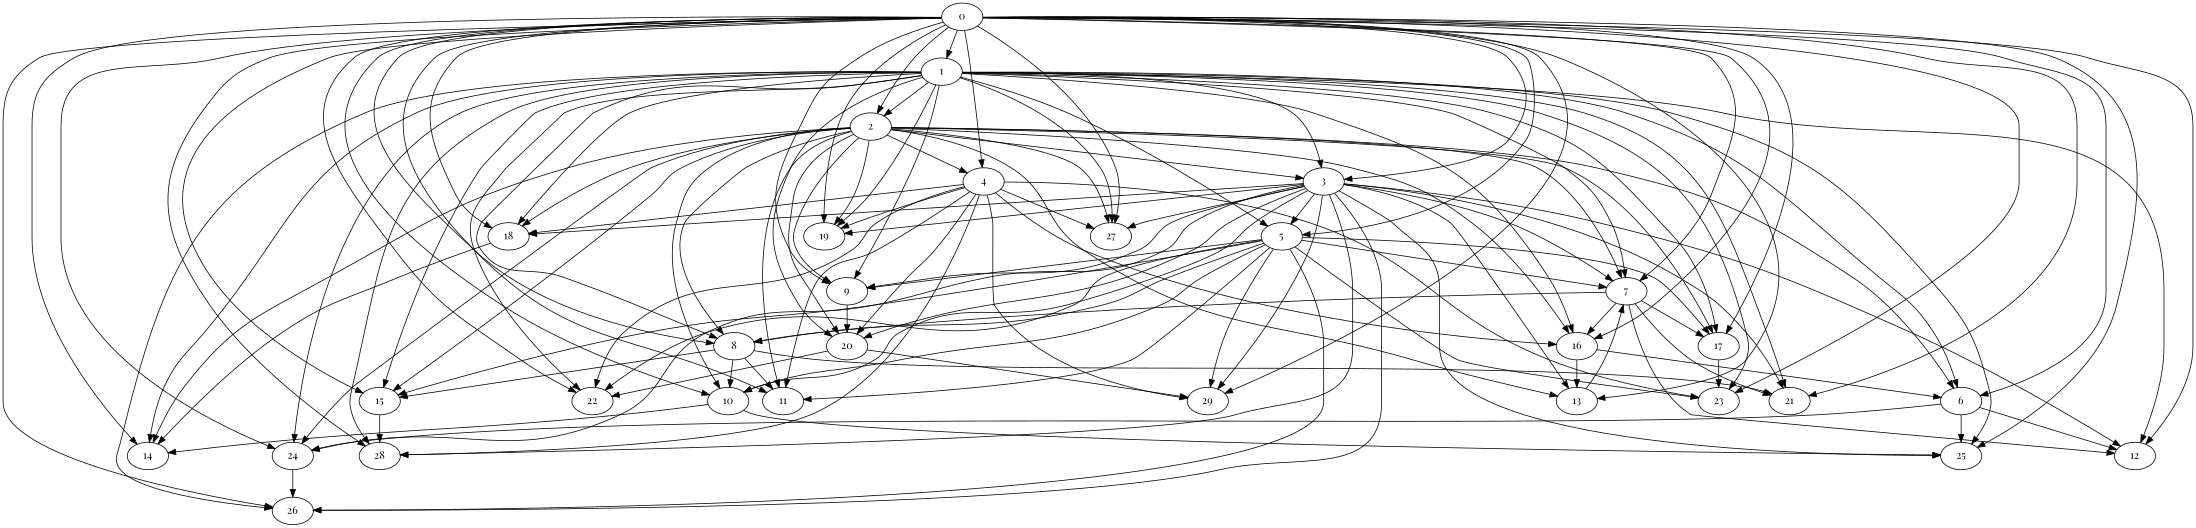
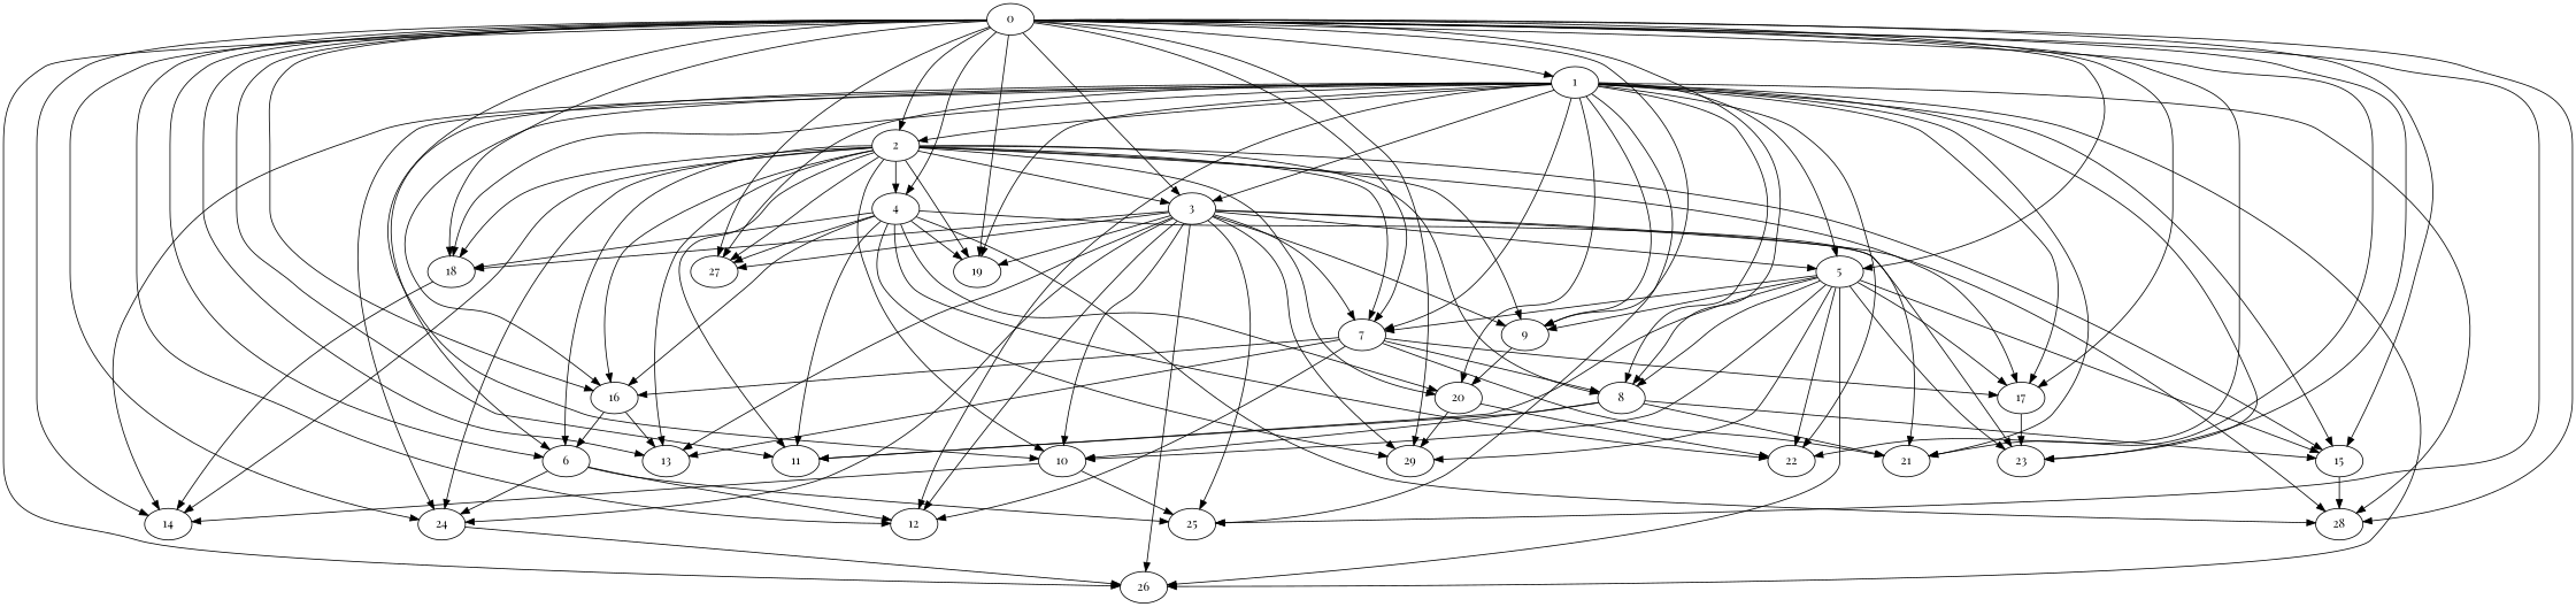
  digraph {
    fontname="Playfair Display"
    node [fontname="Playfair Display"]
    edge [fontname="Playfair Display"]
    0
    1
    2
    3
    4
    5
    6
    7
    8
    9
    10
    11
    12
    13
    14
    15
    16
    17
    18
    19
    21
    22
    23
    24
    25
    26
    27
    28
    29
    20
    0 -> 1
    0 -> 2
    0 -> 3
    0 -> 4
    0 -> 5
    0 -> 6
    0 -> 7
    0 -> 8
    0 -> 9
    0 -> 10
    0 -> 11
    0 -> 12
    0 -> 13
    0 -> 14
    0 -> 15
    0 -> 16
    0 -> 17
    0 -> 18
    0 -> 19
    0 -> 21
    0 -> 22
    0 -> 23
    0 -> 24
    0 -> 25
    0 -> 26
    0 -> 27
    0 -> 28
    0 -> 29
    1 -> 2
    1 -> 3
    1 -> 5
    1 -> 6
    1 -> 7
    1 -> 8
    1 -> 9
    1 -> 12
    1 -> 14
    1 -> 15
    1 -> 16
    1 -> 17
    1 -> 18
    1 -> 19
    1 -> 21
    1 -> 22
    1 -> 23
    1 -> 24
    1 -> 25
    1 -> 26
    1 -> 27
    1 -> 28
    1 -> 20
    2 -> 3
    2 -> 4
    2 -> 6
    2 -> 7
    2 -> 8
    2 -> 9
    2 -> 10
    2 -> 11
    2 -> 13
    2 -> 14
    2 -> 15
    2 -> 16
    2 -> 17
    2 -> 18
    2 -> 19
    2 -> 24
    2 -> 27
    2 -> 20
    3 -> 5
    3 -> 7
    3 -> 9
    3 -> 10
    3 -> 12
    3 -> 13
    3 -> 18
    3 -> 19
    3 -> 21
    3 -> 24
    3 -> 25
    3 -> 26
    3 -> 27
    3 -> 28
    3 -> 29
-   3 -> 20
    4 -> 11
    4 -> 16
    4 -> 18
    4 -> 19
    4 -> 22
    4 -> 23
    4 -> 27
    4 -> 28
    4 -> 29
    4 -> 20
    5 -> 7
    5 -> 8
    5 -> 9
    5 -> 10
    5 -> 11
    5 -> 15
    5 -> 17
    5 -> 22
    5 -> 23
    5 -> 26
    5 -> 29
    6 -> 12
    6 -> 24
    6 -> 25
    7 -> 8
    7 -> 12
-   13 -> 7
+   7 -> 13
    7 -> 16
    7 -> 17
    7 -> 21
    8 -> 10
    8 -> 11
    8 -> 15
    8 -> 21
    9 -> 20
    10 -> 14
    10 -> 25
    15 -> 28
    16 -> 6
    16 -> 13
    17 -> 23
    18 -> 14
    24 -> 26
    20 -> 22
    20 -> 29
  }
